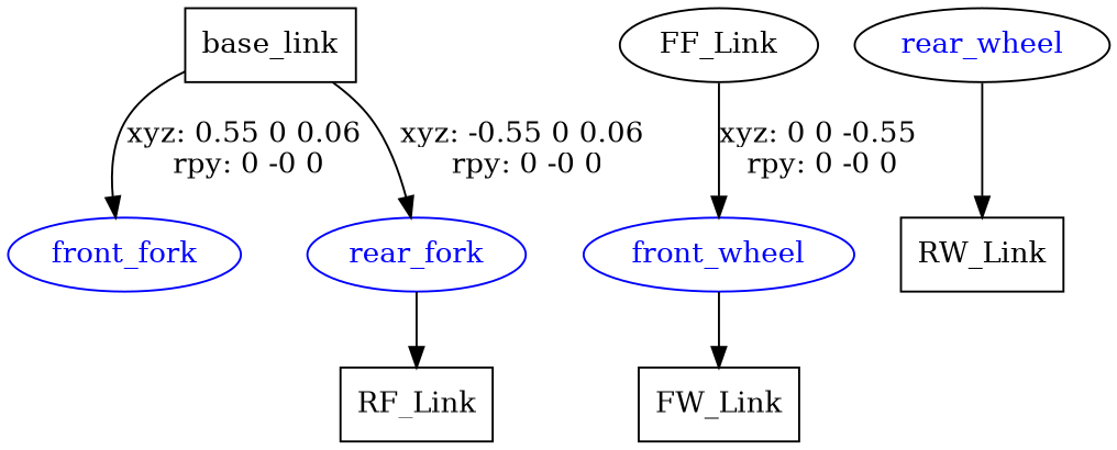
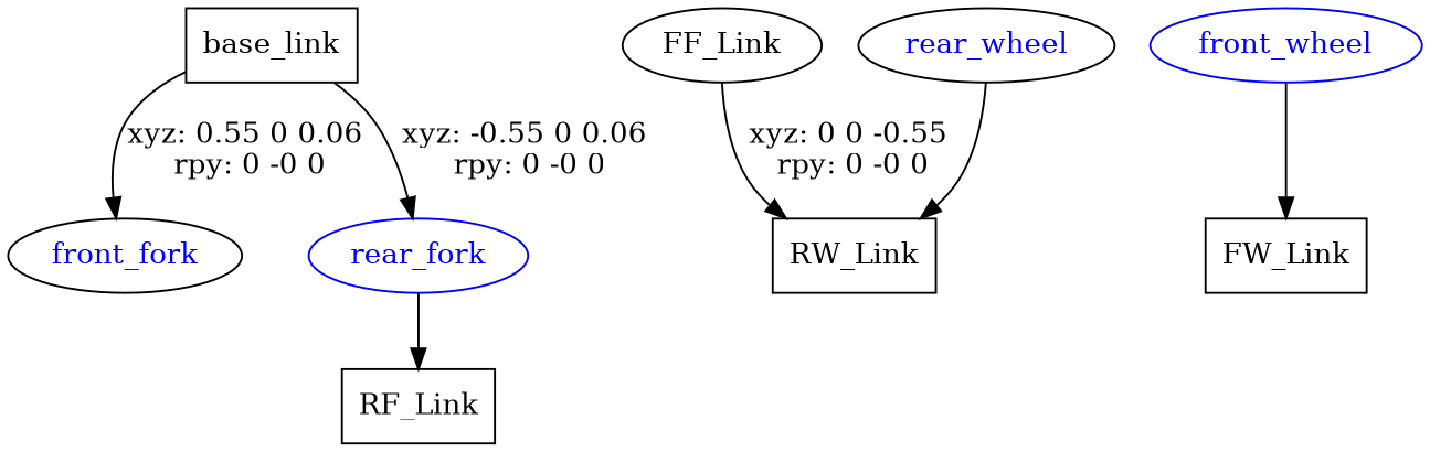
  digraph {
    node [shape=ellipse]
    n1 [label=base_link shape=box]
-   front_fork [color=blue fontcolor=blue]
+   front_fork [color=black fontcolor=blue]
    rear_fork [color=blue fontcolor=blue]
    n4 [label=RF_Link shape=box]
    n5 [label=FF_Link]
    front_wheel [color=blue fontcolor=blue]
    n7 [label=FW_Link shape=box]
    rear_wheel [color=black fontcolor=blue]
    n9 [label=RW_Link shape=box]
    n1 -> front_fork [label="xyz: 0.55 0 0.06 \nrpy: 0 -0 0"]
    n1 -> rear_fork [label="xyz: -0.55 0 0.06 \nrpy: 0 -0 0"]
    rear_fork -> n4
-   n5 -> front_wheel [label="xyz: 0 0 -0.55 \nrpy: 0 -0 0"]
+   n5 -> n9 [label="xyz: 0 0 -0.55 \nrpy: 0 -0 0"]
    front_wheel -> n7
    rear_wheel -> n9
  }
